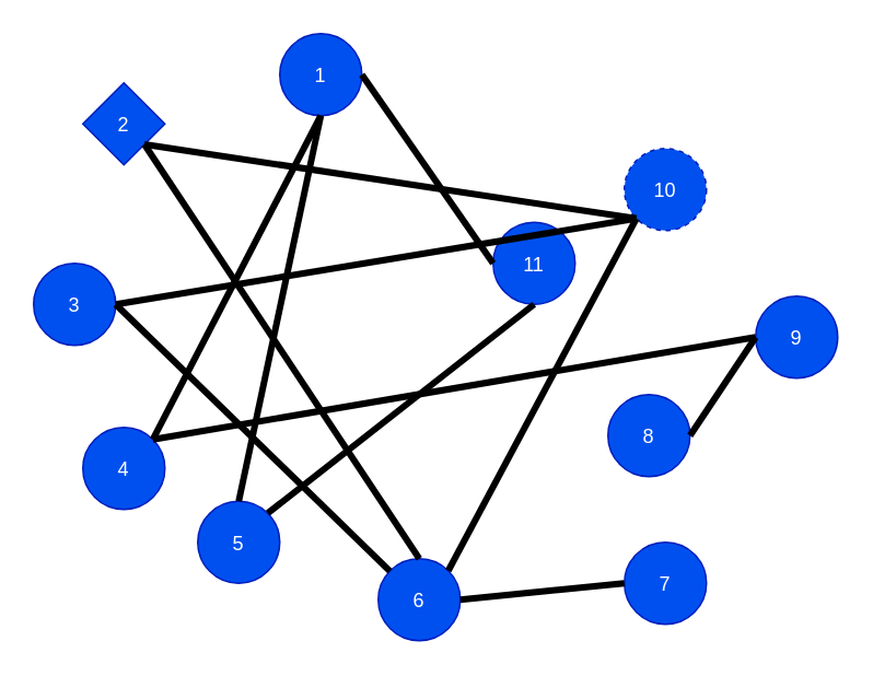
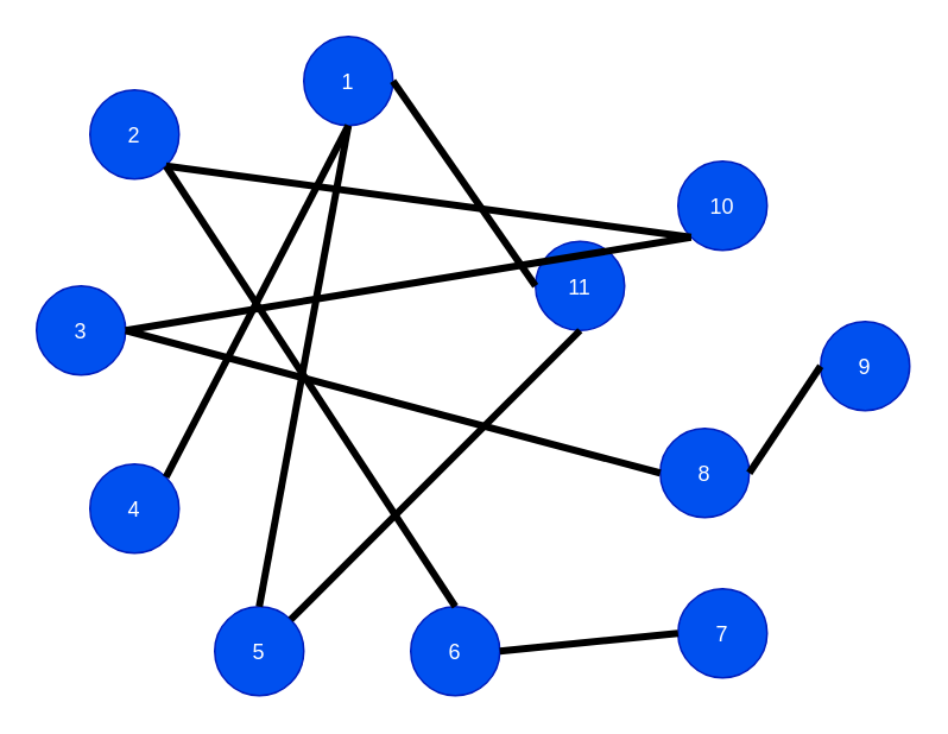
  <mxCell id="0" />
  <mxCell id="1" parent="0" />
  <mxCell id="2" value="4" style="ellipse;aspect=fixed;fillColor=#0050ef;fontColor=#ffffff;strokeColor=#001DBC;" parent="1" vertex="1"><mxGeometry x="50" y="260" width="50" height="50" as="geometry" /></mxCell>
- <mxCell id="3" value="5" style="ellipse;aspect=fixed;fillColor=#0050ef;fontColor=#ffffff;strokeColor=#001DBC;" parent="1" vertex="1"><mxGeometry x="120" y="305" width="50" height="50" as="geometry" /></mxCell>
+ <mxCell id="3" value="5" style="ellipse;aspect=fixed;fillColor=#0050ef;fontColor=#ffffff;strokeColor=#001DBC;" parent="1" vertex="1"><mxGeometry x="120" y="340" width="50" height="50" as="geometry" /></mxCell>
  <mxCell id="4" value="8" style="ellipse;aspect=fixed;fillColor=#0050ef;fontColor=#ffffff;strokeColor=#001DBC;" parent="1" vertex="1"><mxGeometry x="370" y="240" width="50" height="50" as="geometry" /></mxCell>
  <mxCell id="5" value="6" style="ellipse;aspect=fixed;fillColor=#0050ef;fontColor=#ffffff;strokeColor=#001DBC;" parent="1" vertex="1"><mxGeometry x="230" y="340" width="50" height="50" as="geometry" /></mxCell>
  <mxCell id="6" value="7" style="ellipse;aspect=fixed;fillColor=#0050ef;fontColor=#ffffff;strokeColor=#001DBC;" parent="1" vertex="1"><mxGeometry x="380" y="330" width="50" height="50" as="geometry" /></mxCell>
  <mxCell id="7" value="1" style="ellipse;aspect=fixed;fillColor=#0050ef;fontColor=#ffffff;strokeColor=#001DBC;" vertex="1" parent="1"><mxGeometry x="170" y="20" width="50" height="50" as="geometry" /></mxCell>
- <mxCell id="8" value="2" style="rhombus;aspect=fixed;fillColor=#0050ef;fontColor=#ffffff;strokeColor=#001DBC;" vertex="1" parent="1"><mxGeometry x="50" y="50" width="50" height="50" as="geometry" /></mxCell>
+ <mxCell id="8" value="2" style="ellipse;aspect=fixed;fillColor=#0050ef;fontColor=#ffffff;strokeColor=#001DBC;" vertex="1" parent="1"><mxGeometry x="50" y="50" width="50" height="50" as="geometry" /></mxCell>
  <mxCell id="9" value="11" style="ellipse;aspect=fixed;fillColor=#0050ef;fontColor=#ffffff;strokeColor=#001DBC;" vertex="1" parent="1"><mxGeometry x="300" y="135" width="50" height="50" as="geometry" /></mxCell>
- <mxCell id="10" value="10" style="ellipse;aspect=fixed;fillColor=#0050ef;fontColor=#ffffff;strokeColor=#001DBC;dashed=1;" vertex="1" parent="1"><mxGeometry x="380" y="90" width="50" height="50" as="geometry" /></mxCell>
+ <mxCell id="10" value="10" style="ellipse;aspect=fixed;fillColor=#0050ef;fontColor=#ffffff;strokeColor=#001DBC;" vertex="1" parent="1"><mxGeometry x="380" y="90" width="50" height="50" as="geometry" /></mxCell>
  <mxCell id="11" value="9" style="ellipse;aspect=fixed;fillColor=#0050ef;fontColor=#ffffff;strokeColor=#001DBC;" vertex="1" parent="1"><mxGeometry x="460" y="180" width="50" height="50" as="geometry" /></mxCell>
  <mxCell id="12" value="3" style="ellipse;aspect=fixed;fillColor=#0050ef;fontColor=#ffffff;strokeColor=#001DBC;" vertex="1" parent="1"><mxGeometry x="20" y="160" width="50" height="50" as="geometry" /></mxCell>
- <mxCell id="13" value="" style="endArrow=none;rounded=0;strokeWidth=4;exitX=1;exitY=0.5;exitDx=0;exitDy=0;" edge="1" parent="1" source="12" target="5"><mxGeometry width="50" height="50" relative="1" as="geometry"><mxPoint x="200" y="300" as="sourcePoint" /><mxPoint x="240" y="230" as="targetPoint" /></mxGeometry></mxCell>
+ <mxCell id="13" value="" style="endArrow=none;rounded=0;strokeWidth=4;exitX=1;exitY=0.5;exitDx=0;exitDy=0;entryX=0;entryY=0.5;entryDx=0;entryDy=0;" edge="1" parent="1" source="12" target="4"><mxGeometry width="50" height="50" relative="1" as="geometry"><mxPoint x="200" y="300" as="sourcePoint" /><mxPoint x="240" y="230" as="targetPoint" /></mxGeometry></mxCell>
  <mxCell id="14" value="" style="endArrow=none;rounded=0;strokeWidth=4;exitX=0.5;exitY=1;exitDx=0;exitDy=0;entryX=0.5;entryY=0;entryDx=0;entryDy=0;" edge="1" parent="1" source="7" target="3"><mxGeometry width="50" height="50" relative="1" as="geometry"><mxPoint x="60" y="195" as="sourcePoint" /><mxPoint x="401" y="269" as="targetPoint" /></mxGeometry></mxCell>
  <mxCell id="15" value="" style="endArrow=none;rounded=0;strokeWidth=4;exitX=1;exitY=0.5;exitDx=0;exitDy=0;entryX=0;entryY=0.5;entryDx=0;entryDy=0;" edge="1" parent="1" source="4" target="11"><mxGeometry width="50" height="50" relative="1" as="geometry"><mxPoint x="205" y="80" as="sourcePoint" /><mxPoint x="155" y="350" as="targetPoint" /></mxGeometry></mxCell>
  <mxCell id="16" value="" style="endArrow=none;rounded=0;strokeWidth=4;exitX=0;exitY=0.5;exitDx=0;exitDy=0;entryX=1;entryY=0.5;entryDx=0;entryDy=0;" edge="1" parent="1" source="6" target="5"><mxGeometry width="50" height="50" relative="1" as="geometry"><mxPoint x="80" y="195" as="sourcePoint" /><mxPoint x="400" y="275" as="targetPoint" /></mxGeometry></mxCell>
  <mxCell id="17" value="" style="endArrow=none;rounded=0;strokeWidth=4;exitX=0.5;exitY=1;exitDx=0;exitDy=0;entryX=1;entryY=0;entryDx=0;entryDy=0;" edge="1" parent="1" source="9" target="3"><mxGeometry width="50" height="50" relative="1" as="geometry"><mxPoint x="205" y="80" as="sourcePoint" /><mxPoint x="155" y="350" as="targetPoint" /></mxGeometry></mxCell>
  <mxCell id="18" value="" style="endArrow=none;rounded=0;strokeWidth=4;exitX=0;exitY=1;exitDx=0;exitDy=0;entryX=1;entryY=1;entryDx=0;entryDy=0;" edge="1" parent="1" source="10" target="8"><mxGeometry width="50" height="50" relative="1" as="geometry"><mxPoint x="215" y="90" as="sourcePoint" /><mxPoint x="165" y="360" as="targetPoint" /></mxGeometry></mxCell>
- <mxCell id="19" value="" style="endArrow=none;rounded=0;strokeWidth=4;exitX=0;exitY=1;exitDx=0;exitDy=0;entryX=1;entryY=0;entryDx=0;entryDy=0;" edge="1" parent="1" source="10" target="5"><mxGeometry width="50" height="50" relative="1" as="geometry"><mxPoint x="225" y="100" as="sourcePoint" /><mxPoint x="175" y="370" as="targetPoint" /></mxGeometry></mxCell>
- <mxCell id="20" value="" style="endArrow=none;rounded=0;strokeWidth=4;exitX=1;exitY=0;exitDx=0;exitDy=0;entryX=0;entryY=0.5;entryDx=0;entryDy=0;" edge="1" parent="1" source="2" target="11"><mxGeometry width="50" height="50" relative="1" as="geometry"><mxPoint x="235" y="110" as="sourcePoint" /><mxPoint x="185" y="380" as="targetPoint" /></mxGeometry></mxCell>
  <mxCell id="21" value="" style="endArrow=none;rounded=0;strokeWidth=4;exitX=0.5;exitY=1;exitDx=0;exitDy=0;entryX=1;entryY=0;entryDx=0;entryDy=0;" edge="1" parent="1" source="7" target="2"><mxGeometry width="50" height="50" relative="1" as="geometry"><mxPoint x="245" y="120" as="sourcePoint" /><mxPoint x="195" y="390" as="targetPoint" /></mxGeometry></mxCell>
  <mxCell id="22" value="" style="endArrow=none;rounded=0;strokeWidth=4;exitX=0;exitY=0.5;exitDx=0;exitDy=0;entryX=1;entryY=0.5;entryDx=0;entryDy=0;" edge="1" parent="1" source="9" target="7"><mxGeometry width="50" height="50" relative="1" as="geometry"><mxPoint x="255" y="130" as="sourcePoint" /><mxPoint x="205" y="400" as="targetPoint" /></mxGeometry></mxCell>
  <mxCell id="23" value="" style="endArrow=none;rounded=0;strokeWidth=4;exitX=1;exitY=1;exitDx=0;exitDy=0;entryX=0.5;entryY=0;entryDx=0;entryDy=0;" edge="1" parent="1" source="8" target="5"><mxGeometry width="50" height="50" relative="1" as="geometry"><mxPoint x="265" y="140" as="sourcePoint" /><mxPoint x="215" y="410" as="targetPoint" /></mxGeometry></mxCell>
  <mxCell id="24" value="" style="endArrow=none;rounded=0;strokeWidth=4;entryX=1;entryY=0.5;entryDx=0;entryDy=0;exitX=0;exitY=1;exitDx=0;exitDy=0;" edge="1" parent="1" source="10" target="12"><mxGeometry width="50" height="50" relative="1" as="geometry"><mxPoint x="390" y="130" as="sourcePoint" /><mxPoint x="225" y="420" as="targetPoint" /></mxGeometry></mxCell>
